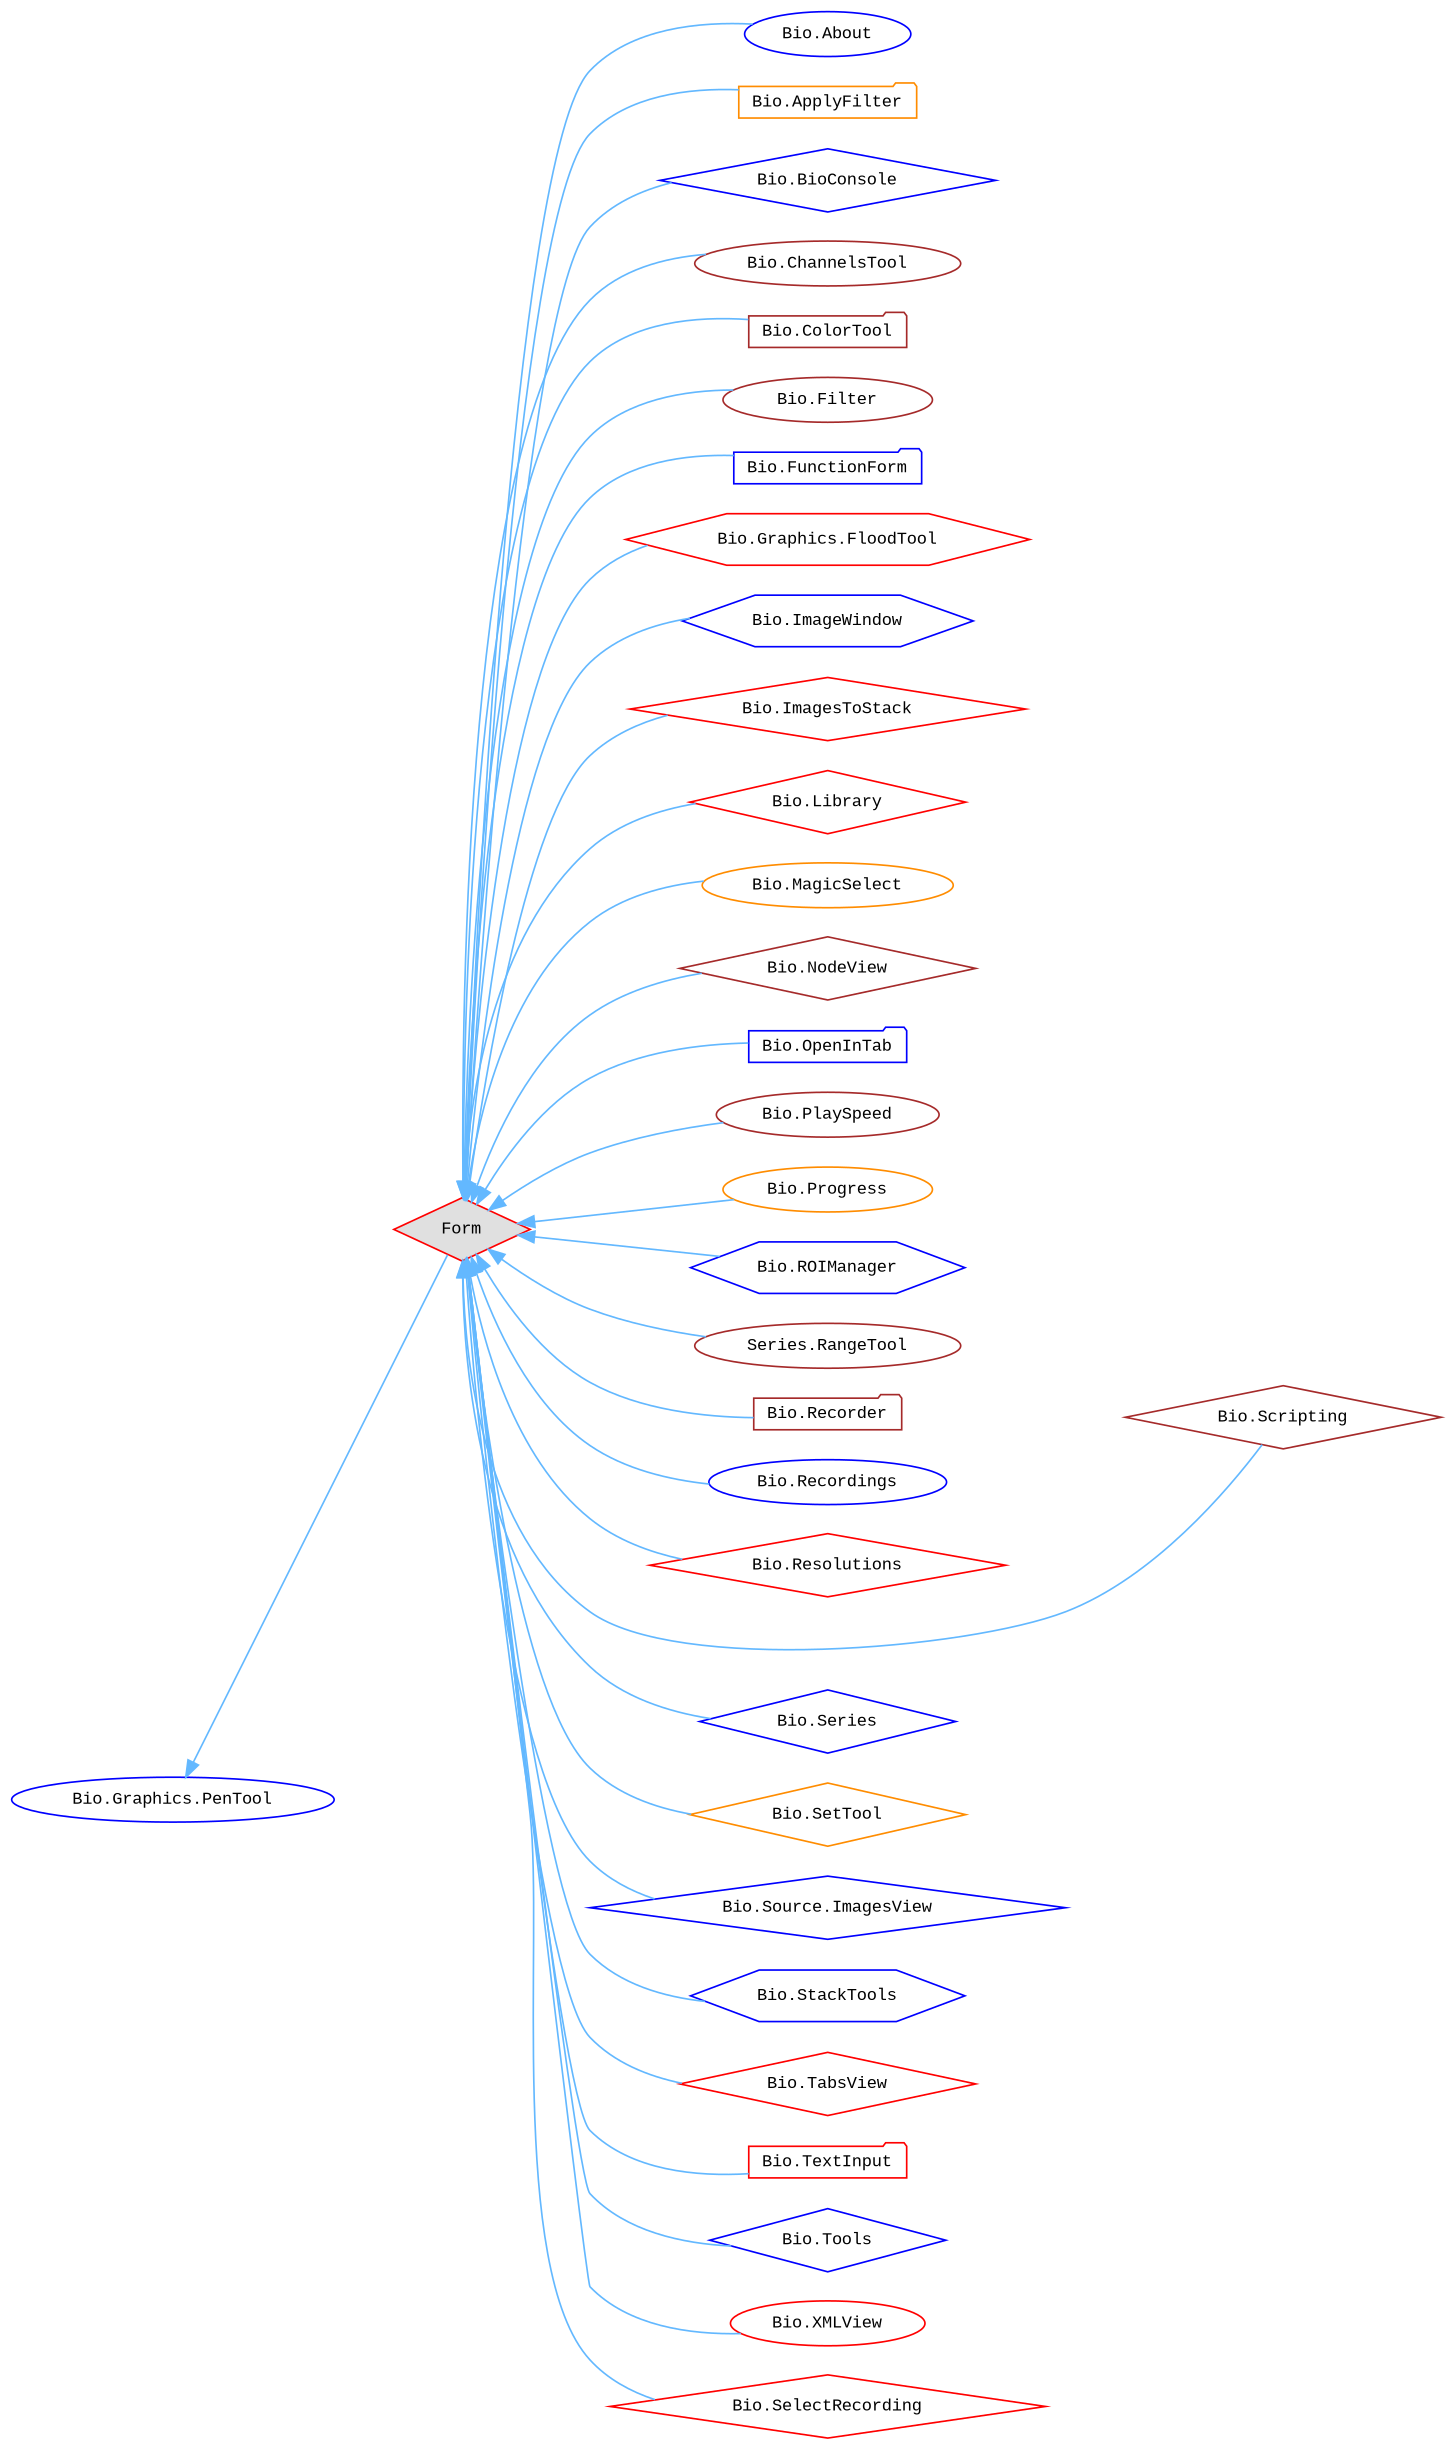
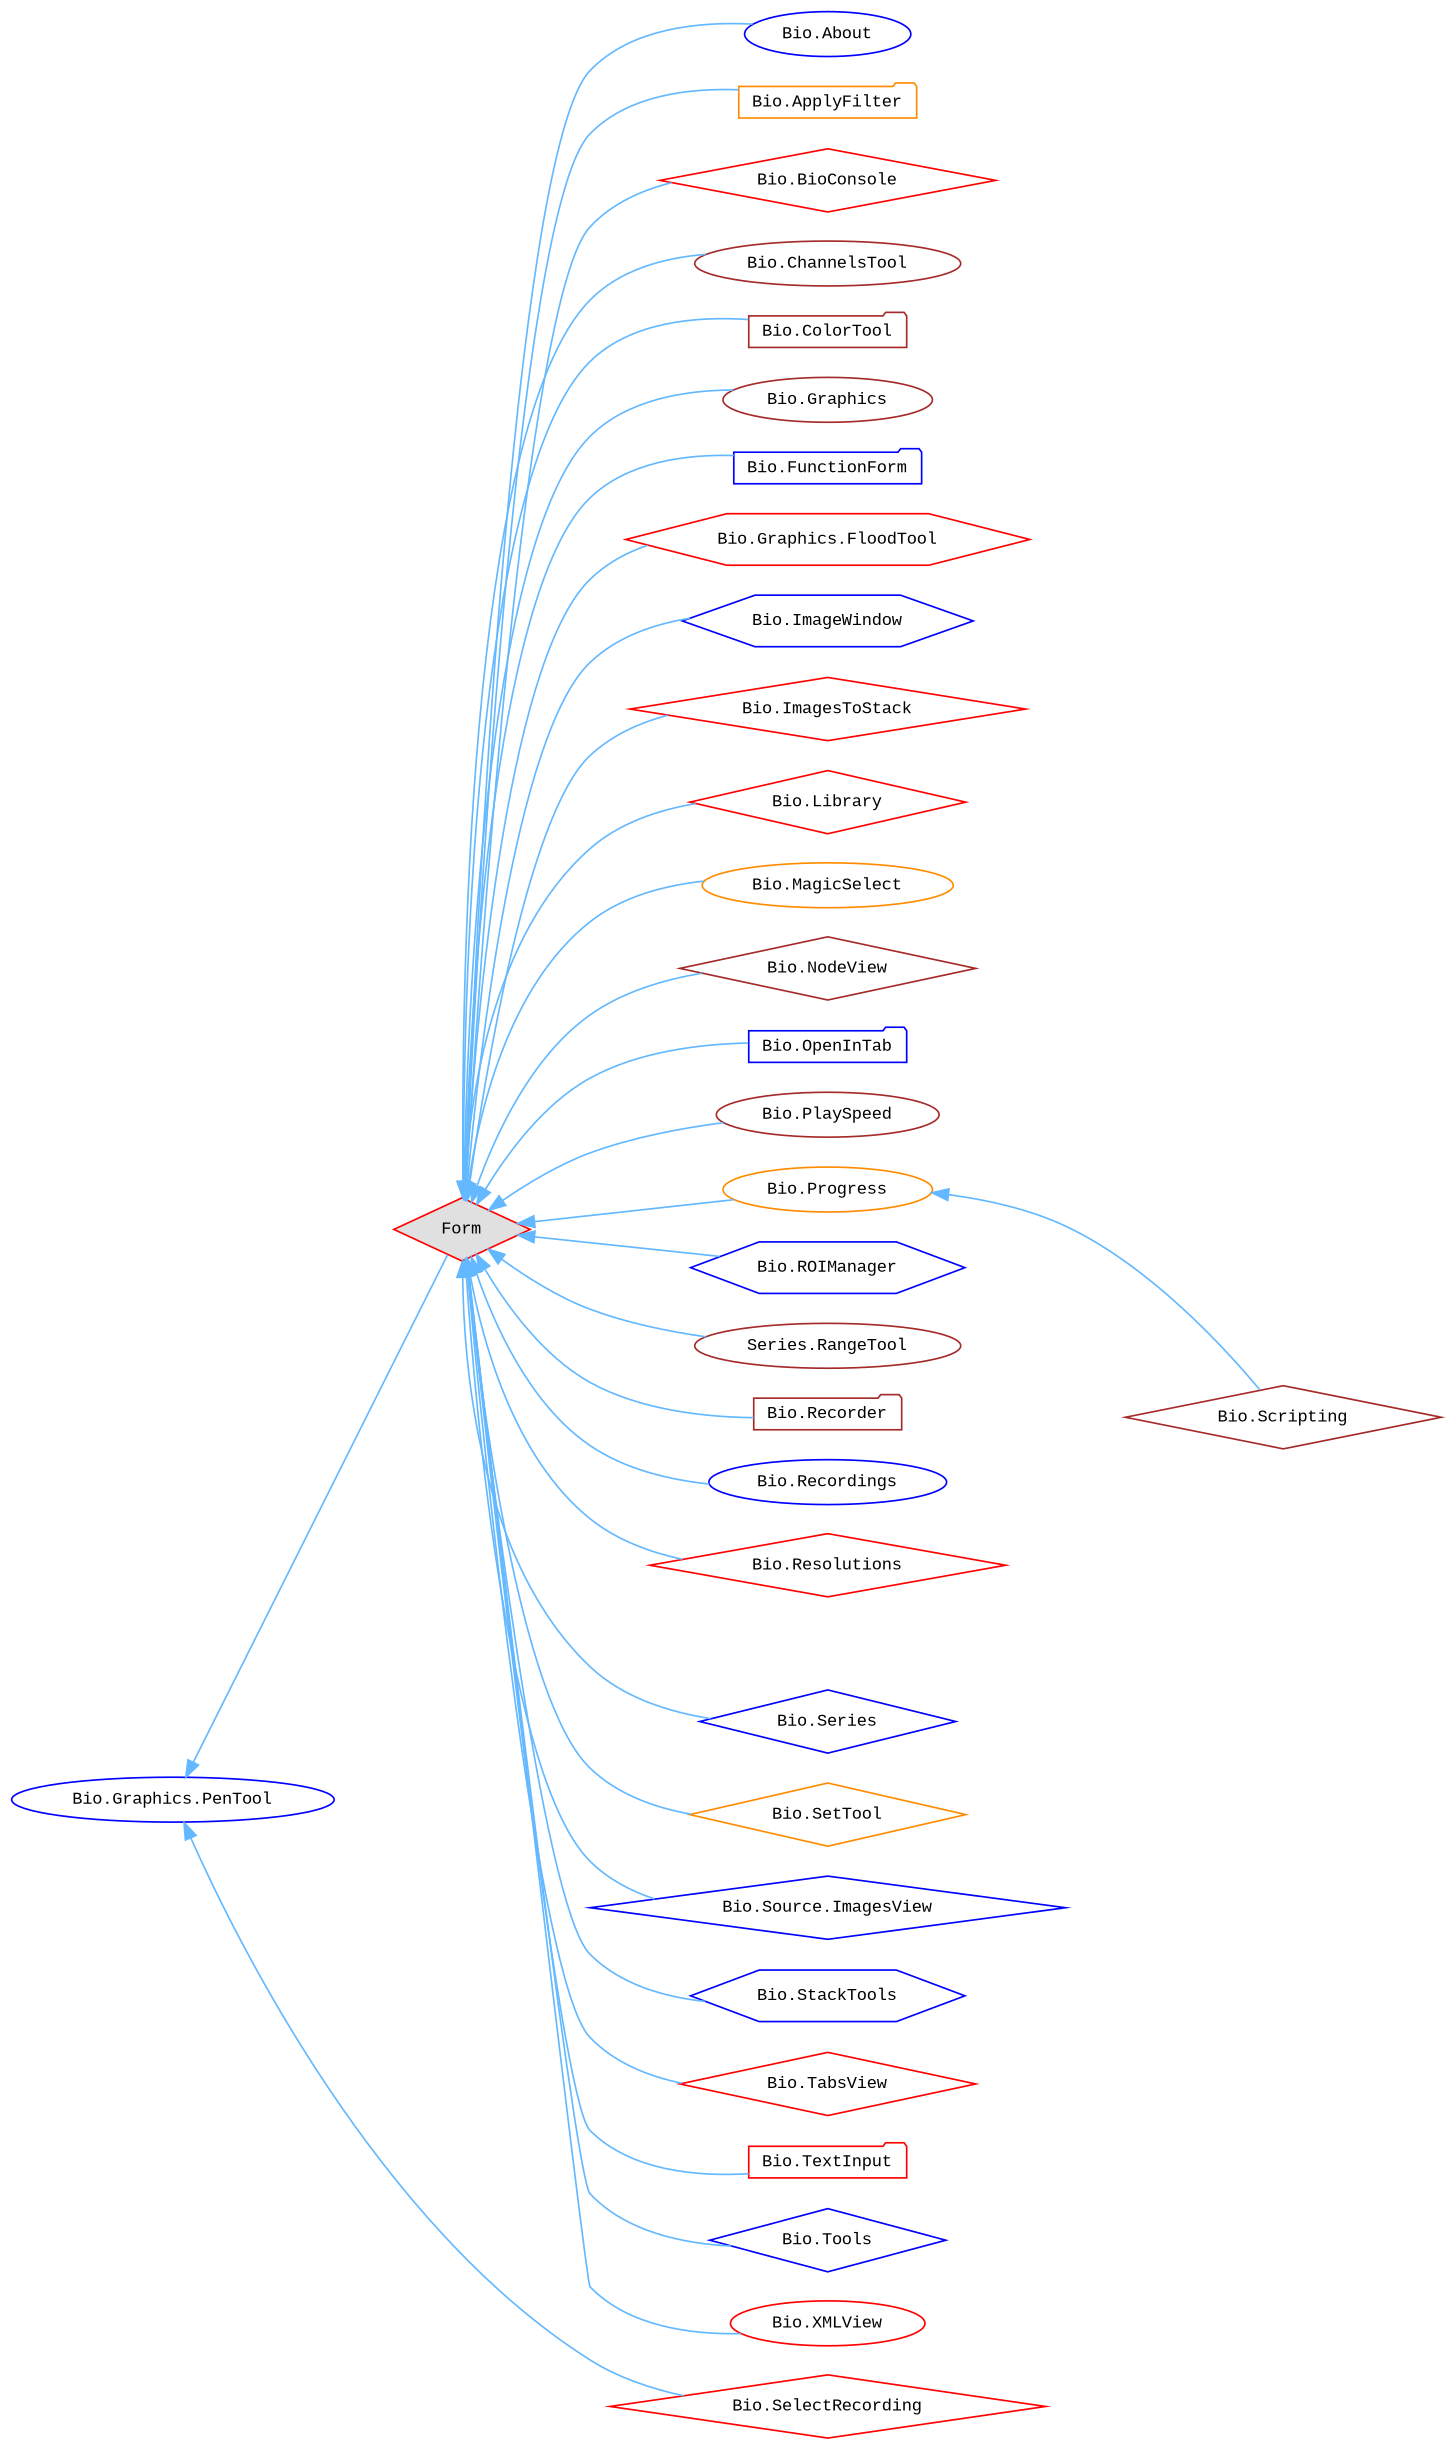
  digraph {
    fontname="Liberation Mono"
    rankdir=LR
    node [color=blue fillcolor=white fontname="Liberation Mono" fontsize=10 shape=diamond style=filled]
    edge [color=steelblue1 dir=back fontname="Liberation Mono" fontsize=10 labelfontname=Helvetica labelfontsize=10 style=solid]
    n1 [color=red fillcolor="#E0E0E0" height=0.2 label=Form width=0.4]
    n2 [height=0.2 label="Bio.About" shape=ellipse width=0.4]
    n3 [color=darkorange height=0.2 label="Bio.ApplyFilter" shape=folder width=0.4]
-   n4 [height=0.2 label="Bio.BioConsole" width=0.4]
+   n4 [color=red height=0.2 label="Bio.BioConsole" width=0.4]
    n5 [color=brown height=0.2 label="Bio.ChannelsTool" shape=ellipse width=0.4]
    n6 [color=brown height=0.2 label="Bio.ColorTool" shape=folder width=0.4]
-   n7 [color=brown height=0.2 label="Bio.Filter" shape=ellipse width=0.4]
+   n7 [color=brown height=0.2 label="Bio.Graphics" shape=ellipse width=0.4]
    n8 [height=0.2 label="Bio.FunctionForm" shape=folder width=0.4]
    n9 [color=red height=0.2 label="Bio.Graphics.FloodTool" shape=hexagon width=0.4]
    n10 [height=0.2 label="Bio.ImageWindow" shape=hexagon width=0.4]
    n11 [color=red height=0.2 label="Bio.ImagesToStack" width=0.4]
    n12 [color=red height=0.2 label="Bio.Library" width=0.4]
    n13 [color=darkorange height=0.2 label="Bio.MagicSelect" shape=ellipse width=0.4]
    n14 [color=brown height=0.2 label="Bio.NodeView" width=0.4]
    n15 [height=0.2 label="Bio.OpenInTab" shape=folder width=0.4]
    n16 [color=brown height=0.2 label="Bio.PlaySpeed" shape=ellipse width=0.4]
    n17 [color=darkorange height=0.2 label="Bio.Progress" shape=ellipse width=0.4]
    n18 [height=0.2 label="Bio.ROIManager" shape=hexagon width=0.4]
    n19 [color=brown height=0.2 label="Series.RangeTool" shape=ellipse width=0.4]
    n20 [color=brown height=0.2 label="Bio.Recorder" shape=folder width=0.4]
    n21 [height=0.2 label="Bio.Recordings" shape=ellipse width=0.4]
    n22 [color=red height=0.2 label="Bio.Resolutions" width=0.4]
    n23 [color=brown height=0.2 label="Bio.Scripting" width=0.4]
    n24 [color=red height=0.2 label="Bio.SelectRecording" width=0.4]
    n25 [height=0.2 label="Bio.Series" width=0.4]
    n26 [color=darkorange height=0.2 label="Bio.SetTool" width=0.4]
    n27 [height=0.2 label="Bio.Source.ImagesView" width=0.4]
    n28 [height=0.2 label="Bio.StackTools" shape=hexagon width=0.4]
    n29 [color=red height=0.2 label="Bio.TabsView" width=0.4]
    n30 [color=red height=0.2 label="Bio.TextInput" shape=folder width=0.4]
    n31 [height=0.2 label="Bio.Tools" width=0.4]
    n32 [color=red height=0.2 label="Bio.XMLView" shape=ellipse width=0.4]
    n33 [height=0.2 label="Bio.Graphics.PenTool" shape=ellipse width=0.4]
    n1 -> n2
    n1 -> n3
    n1 -> n4
    n1 -> n5
    n1 -> n6
    n1 -> n7
    n1 -> n8
    n1 -> n9
    n1 -> n10
    n1 -> n11
    n1 -> n12
    n1 -> n13
    n1 -> n14
    n1 -> n15
    n1 -> n16
    n1 -> n17
    n1 -> n18
    n1 -> n19
    n1 -> n20
    n1 -> n21
    n1 -> n22
-   n1 -> n23
-   n1 -> n24
+   n17 -> n23
+   n33 -> n24
    n1 -> n25
    n1 -> n26
    n1 -> n27
    n1 -> n28
    n1 -> n29
    n1 -> n30
    n1 -> n31
    n1 -> n32
    n33 -> n1
  }
